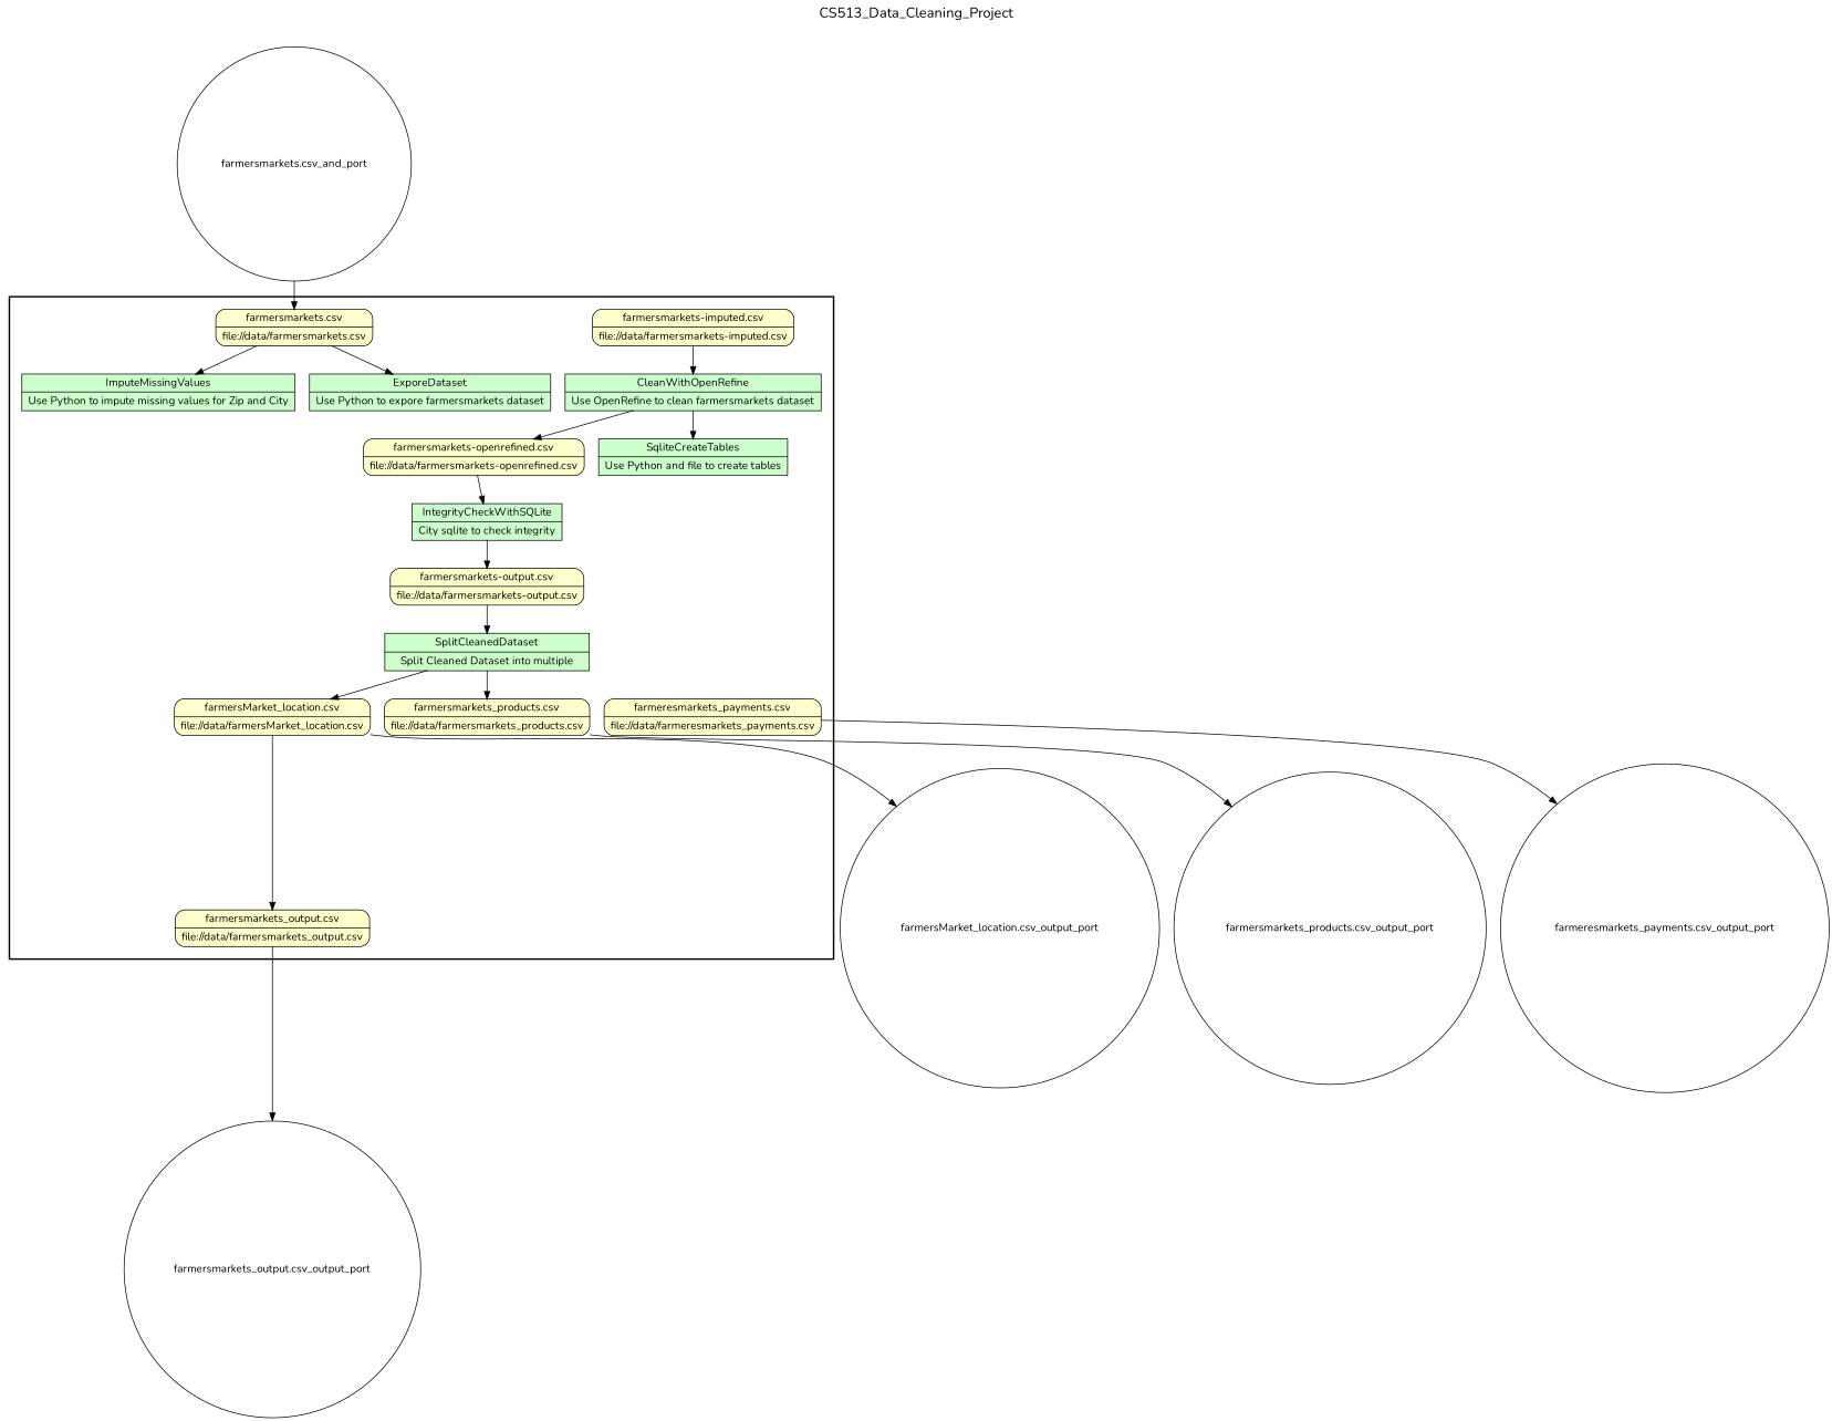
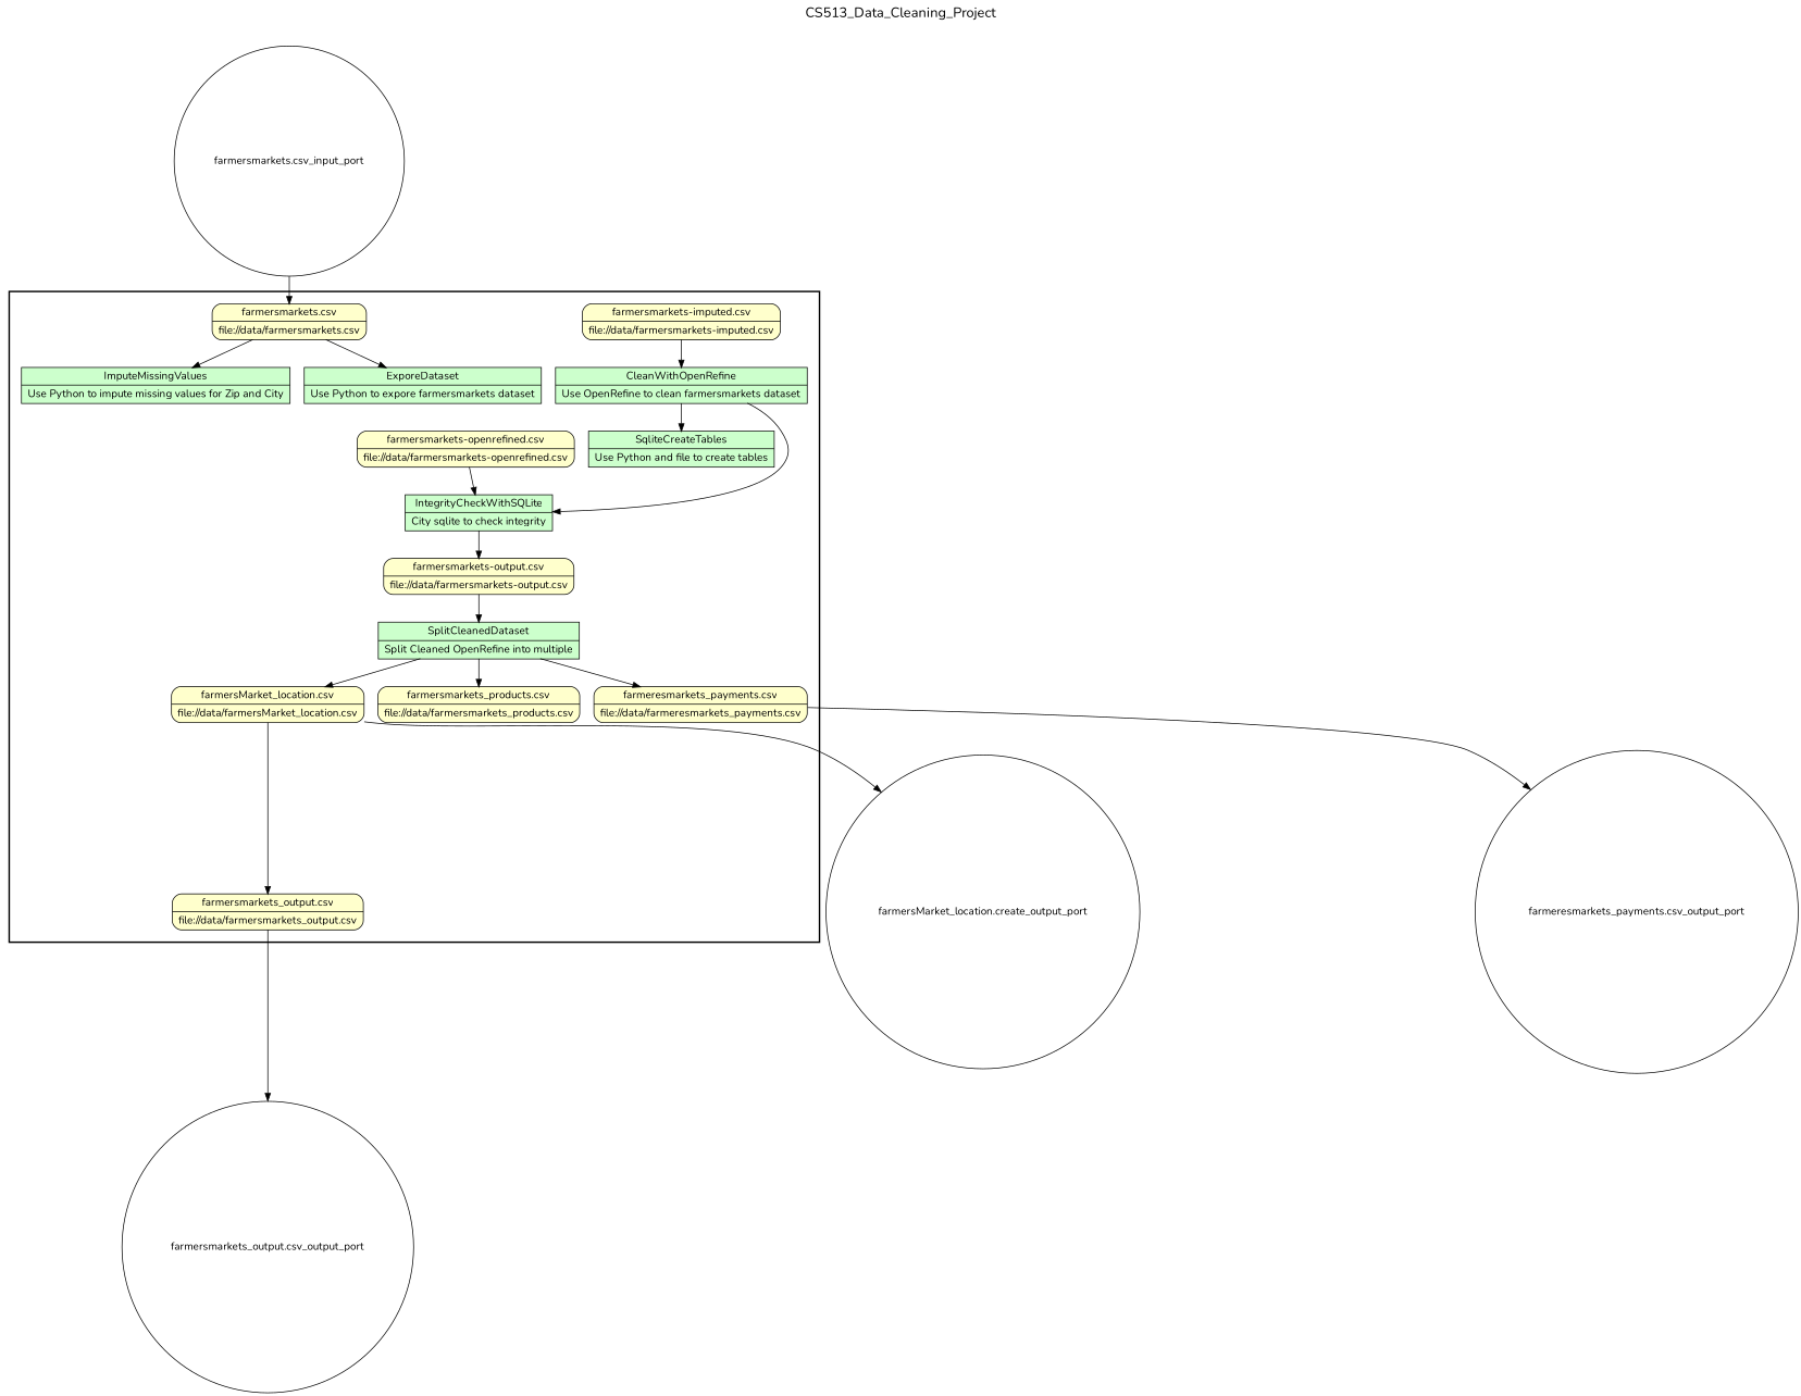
  digraph {
    fontname=Nunito
    fontsize=18
    label=CS513_Data_Cleaning_Project
    labelloc=t
    rankdir=TB
    node [fillcolor="#FFFFCC" fontname=Nunito peripheries=1 rankdir=LR shape=record style="rounded,filled"]
    edge [fontname=Nunito]
    n1 [fillcolor="#CCFFCC" label="{<f0> ExporeDataset |<f1> Use Python to expore farmersmarkets dataset}" style=filled]
    n2 [fillcolor="#CCFFCC" label="{<f0> ImputeMissingValues |<f1> Use Python to impute missing values for Zip and City}" style=filled]
    n3 [label="{<f0> farmersmarkets-imputed.csv |<f1> file\://data/farmersmarkets-imputed.csv}"]
    n4 [fillcolor="#CCFFCC" label="{<f0> CleanWithOpenRefine |<f1> Use OpenRefine to clean farmersmarkets dataset}" style=filled]
    n5 [label="{<f0> farmersmarkets-openrefined.csv |<f1> file\://data/farmersmarkets-openrefined.csv}"]
    n6 [fillcolor="#CCFFCC" label="{<f0> SqliteCreateTables |<f1> Use Python and file to create tables}" style=filled]
    n7 [fillcolor="#CCFFCC" label="{<f0> IntegrityCheckWithSQLite |<f1> City sqlite to check integrity}" style=filled]
    n8 [label="{<f0> farmersmarkets-output.csv |<f1> file\://data/farmersmarkets-output.csv}"]
-   n9 [fillcolor="#CCFFCC" label="{<f0> SplitCleanedDataset |<f1> Split Cleaned Dataset into multiple}" style=filled]
+   n9 [fillcolor="#CCFFCC" label="{<f0> SplitCleanedDataset |<f1> Split Cleaned OpenRefine into multiple}" style=filled]
    n10 [label="{<f0> farmersmarkets_products.csv |<f1> file\://data/farmersmarkets_products.csv}"]
    n11 [label="{<f0> farmeresmarkets_payments.csv |<f1> file\://data/farmeresmarkets_payments.csv}"]
    n12 [label="{<f0> farmersMarket_location.csv |<f1> file\://data/farmersMarket_location.csv}"]
    n13 [label="{<f0> farmersmarkets_output.csv |<f1> file\://data/farmersmarkets_output.csv}"]
    n14 [label="{<f0> farmersmarkets.csv |<f1> file\://data/farmersmarkets.csv}"]
-   "farmersmarkets_products.csv_output_port" [fillcolor="#FFFFFF" shape=circle width=0.2 rankdir=""]
    "farmeresmarkets_payments.csv_output_port" [fillcolor="#FFFFFF" shape=circle width=0.2 rankdir=""]
-   "farmersMarket_location.csv_output_port" [fillcolor="#FFFFFF" shape=circle width=0.2 rankdir=""]
+   "farmersMarket_location.csv_output_port" [fillcolor="#FFFFFF" shape=circle width=0.2 label="farmersMarket_location.create_output_port" rankdir=""]
    "farmersmarkets_output.csv_output_port" [fillcolor="#FFFFFF" shape=circle width=0.2 rankdir=""]
-   "farmersmarkets.csv_input_port" [fillcolor="#FFFFFF" shape=circle width=0.2 label="farmersmarkets.csv_and_port" rankdir=""]
+   "farmersmarkets.csv_input_port" [fillcolor="#FFFFFF" shape=circle width=0.2 rankdir=""]
    subgraph cluster_1 {
      color=black
      label=""
      penwidth=2
      subgraph cluster_2 {
        color=black
        label=""
        penwidth=0
        n1
        n2
        n3
        n4
        n5
        n6
        n7
        n8
        n9
        n10
        n11
        n12
        n13
        n14
      }
    }
    n3 -> n4
-   n4 -> n5
+   n4 -> n7
    n4 -> n6
    n5 -> n7
    n7 -> n8
    n8 -> n9
    n9 -> n10
+   n9 -> n11
    n9 -> n12
-   n10 -> "farmersmarkets_products.csv_output_port"
    n11 -> "farmeresmarkets_payments.csv_output_port"
    n12 -> n13
    n12 -> "farmersMarket_location.csv_output_port"
    n13 -> "farmersmarkets_output.csv_output_port"
    n14 -> n1
    n14 -> n2
    "farmersmarkets.csv_input_port" -> n14
  }
